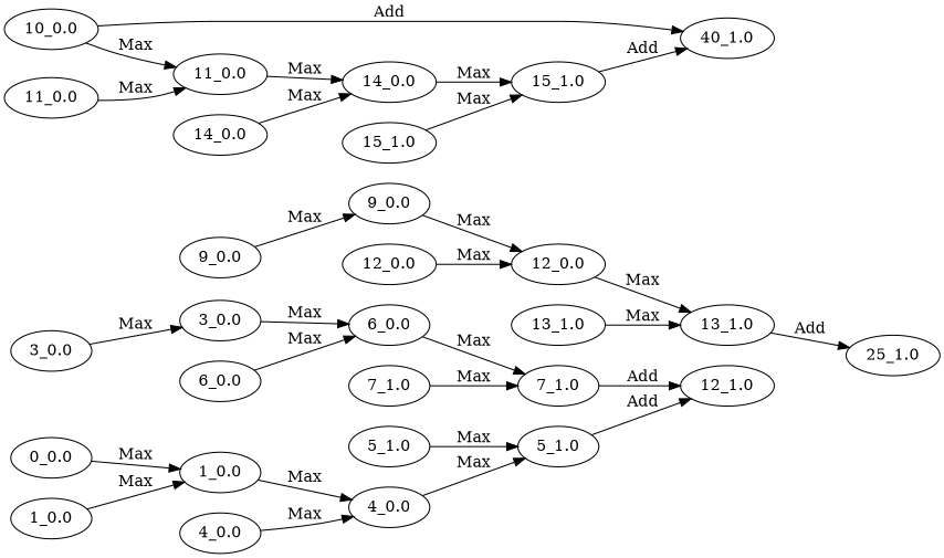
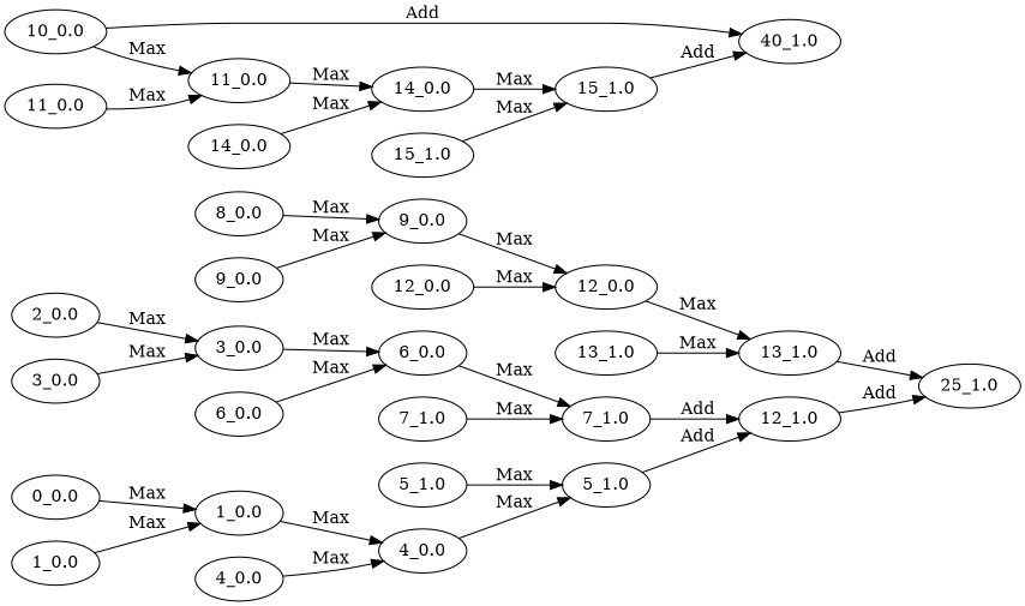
  digraph {
    rankdir=LR
    n1 [label="0_0.0"]
    n2 [label="1_0.0"]
    n3 [label="4_0.0"]
    n4 [label="1_0.0"]
+   n5 [label="2_0.0"]
    n6 [label="3_0.0"]
    n7 [label="6_0.0"]
    n8 [label="3_0.0"]
    n9 [label="4_0.0"]
    n10 [label="5_1.0"]
    n11 [label="5_1.0"]
    n12 [label="12_1.0"]
    n13 [label="6_0.0"]
    n14 [label="7_1.0"]
    n15 [label="7_1.0"]
+   n16 [label="8_0.0"]
    n17 [label="9_0.0"]
    n18 [label="12_0.0"]
    n19 [label="9_0.0"]
    n20 [label="10_0.0"]
    n21 [label="11_0.0"]
    n22 [label="40_1.0"]
    n23 [label="14_0.0"]
    n24 [label="11_0.0"]
    n25 [label="12_0.0"]
    n26 [label="13_1.0"]
    n27 [label="13_1.0"]
    n28 [label="25_1.0"]
    n29 [label="14_0.0"]
    n30 [label="15_1.0"]
    n31 [label="15_1.0"]
    n1 -> n2 [label=Max]
    n2 -> n3 [label=Max]
    n3 -> n10 [label=Max]
    n4 -> n2 [label=Max]
+   n5 -> n6 [label=Max]
    n6 -> n7 [label=Max]
    n7 -> n14 [label=Max]
    n8 -> n6 [label=Max]
    n9 -> n3 [label=Max]
    n10 -> n12 [label=Add]
    n11 -> n10 [label=Max]
+   n12 -> n28 [label=Add]
    n13 -> n7 [label=Max]
    n14 -> n12 [label=Add]
    n15 -> n14 [label=Max]
+   n16 -> n17 [label=Max]
    n17 -> n18 [label=Max]
    n18 -> n26 [label=Max]
    n19 -> n17 [label=Max]
    n20 -> n21 [label=Max]
    n20 -> n22 [label=Add]
    n21 -> n23 [label=Max]
    n23 -> n30 [label=Max]
    n24 -> n21 [label=Max]
    n25 -> n18 [label=Max]
    n26 -> n28 [label=Add]
    n27 -> n26 [label=Max]
    n29 -> n23 [label=Max]
    n30 -> n22 [label=Add]
    n31 -> n30 [label=Max]
  }
